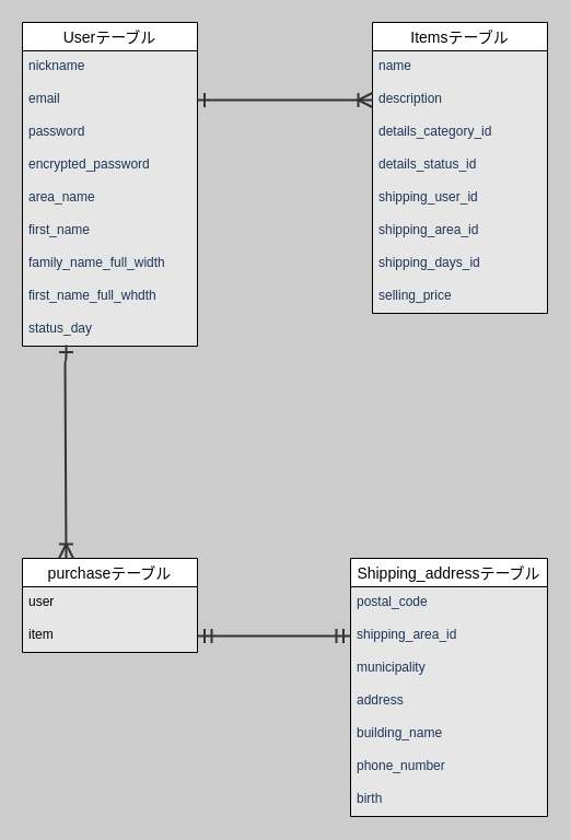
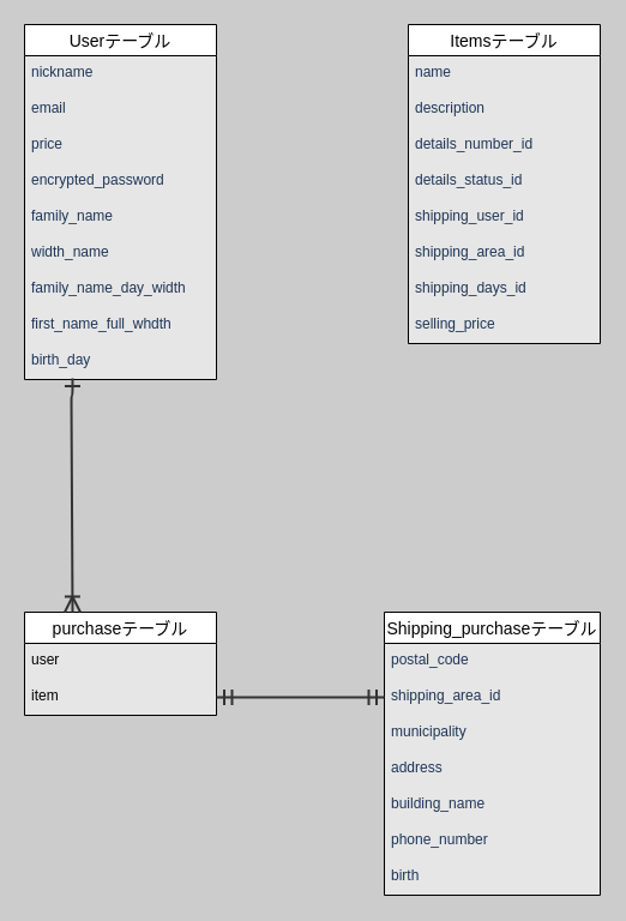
  <mxCell id="0" />
  <mxCell id="1" parent="0" />
  <mxCell id="2" value="Userテーブル" style="swimlane;fontStyle=0;childLayout=stackLayout;horizontal=1;startSize=26;horizontalStack=0;resizeParent=1;resizeParentMax=0;resizeLast=0;collapsible=1;marginBottom=0;align=center;fontSize=14;swimlaneFillColor=#E6E6E6;strokeColor=#000000;" parent="1" vertex="1"><mxGeometry x="20" y="20" width="160" height="296" as="geometry" /></mxCell>
  <mxCell id="3" value="nickname" style="text;strokeColor=none;fillColor=none;spacingLeft=4;spacingRight=4;overflow=hidden;rotatable=0;points=[[0,0.5],[1,0.5]];portConstraint=eastwest;fontSize=12;fontColor=#1D3557;" vertex="1" parent="2"><mxGeometry y="26" width="160" height="30" as="geometry" /></mxCell>
  <mxCell id="4" value="email" style="text;strokeColor=none;fillColor=none;spacingLeft=4;spacingRight=4;overflow=hidden;rotatable=0;points=[[0,0.5],[1,0.5]];portConstraint=eastwest;fontSize=12;fontColor=#1D3557;" vertex="1" parent="2"><mxGeometry y="56" width="160" height="30" as="geometry" /></mxCell>
- <mxCell id="5" value="password" style="text;strokeColor=none;fillColor=none;spacingLeft=4;spacingRight=4;overflow=hidden;rotatable=0;points=[[0,0.5],[1,0.5]];portConstraint=eastwest;fontSize=12;fontColor=#1D3557;" vertex="1" parent="2"><mxGeometry y="86" width="160" height="30" as="geometry" /></mxCell>
+ <mxCell id="5" value="price" style="text;strokeColor=none;fillColor=none;spacingLeft=4;spacingRight=4;overflow=hidden;rotatable=0;points=[[0,0.5],[1,0.5]];portConstraint=eastwest;fontSize=12;fontColor=#1D3557;" vertex="1" parent="2"><mxGeometry y="86" width="160" height="30" as="geometry" /></mxCell>
  <mxCell id="6" value="encrypted_password" style="text;strokeColor=none;fillColor=none;spacingLeft=4;spacingRight=4;overflow=hidden;rotatable=0;points=[[0,0.5],[1,0.5]];portConstraint=eastwest;fontSize=12;fontColor=#1D3557;" vertex="1" parent="2"><mxGeometry y="116" width="160" height="30" as="geometry" /></mxCell>
- <mxCell id="7" value="area_name" style="text;strokeColor=none;fillColor=none;spacingLeft=4;spacingRight=4;overflow=hidden;rotatable=0;points=[[0,0.5],[1,0.5]];portConstraint=eastwest;fontSize=12;fontColor=#1D3557;" vertex="1" parent="2"><mxGeometry y="146" width="160" height="30" as="geometry" /></mxCell>
- <mxCell id="8" value="first_name" style="text;strokeColor=none;fillColor=none;spacingLeft=4;spacingRight=4;overflow=hidden;rotatable=0;points=[[0,0.5],[1,0.5]];portConstraint=eastwest;fontSize=12;fontColor=#1D3557;" vertex="1" parent="2"><mxGeometry y="176" width="160" height="30" as="geometry" /></mxCell>
- <mxCell id="9" value="family_name_full_width" style="text;strokeColor=none;fillColor=none;spacingLeft=4;spacingRight=4;overflow=hidden;rotatable=0;points=[[0,0.5],[1,0.5]];portConstraint=eastwest;fontSize=12;fontColor=#1D3557;" vertex="1" parent="2"><mxGeometry y="206" width="160" height="30" as="geometry" /></mxCell>
+ <mxCell id="7" value="family_name" style="text;strokeColor=none;fillColor=none;spacingLeft=4;spacingRight=4;overflow=hidden;rotatable=0;points=[[0,0.5],[1,0.5]];portConstraint=eastwest;fontSize=12;fontColor=#1D3557;" vertex="1" parent="2"><mxGeometry y="146" width="160" height="30" as="geometry" /></mxCell>
+ <mxCell id="8" value="width_name" style="text;strokeColor=none;fillColor=none;spacingLeft=4;spacingRight=4;overflow=hidden;rotatable=0;points=[[0,0.5],[1,0.5]];portConstraint=eastwest;fontSize=12;fontColor=#1D3557;" vertex="1" parent="2"><mxGeometry y="176" width="160" height="30" as="geometry" /></mxCell>
+ <mxCell id="9" value="family_name_day_width" style="text;strokeColor=none;fillColor=none;spacingLeft=4;spacingRight=4;overflow=hidden;rotatable=0;points=[[0,0.5],[1,0.5]];portConstraint=eastwest;fontSize=12;fontColor=#1D3557;" vertex="1" parent="2"><mxGeometry y="206" width="160" height="30" as="geometry" /></mxCell>
  <mxCell id="10" value="first_name_full_whdth" style="text;strokeColor=none;fillColor=none;spacingLeft=4;spacingRight=4;overflow=hidden;rotatable=0;points=[[0,0.5],[1,0.5]];portConstraint=eastwest;fontSize=12;fontColor=#1D3557;" vertex="1" parent="2"><mxGeometry y="236" width="160" height="30" as="geometry" /></mxCell>
- <mxCell id="11" value="status_day" style="text;strokeColor=none;fillColor=none;spacingLeft=4;spacingRight=4;overflow=hidden;rotatable=0;points=[[0,0.5],[1,0.5]];portConstraint=eastwest;fontSize=12;fontColor=#1D3557;" vertex="1" parent="2"><mxGeometry y="266" width="160" height="30" as="geometry" /></mxCell>
+ <mxCell id="11" value="birth_day" style="text;strokeColor=none;fillColor=none;spacingLeft=4;spacingRight=4;overflow=hidden;rotatable=0;points=[[0,0.5],[1,0.5]];portConstraint=eastwest;fontSize=12;fontColor=#1D3557;" vertex="1" parent="2"><mxGeometry y="266" width="160" height="30" as="geometry" /></mxCell>
  <mxCell id="12" value="Itemsテーブル" style="swimlane;fontStyle=0;childLayout=stackLayout;horizontal=1;startSize=26;horizontalStack=0;resizeParent=1;resizeParentMax=0;resizeLast=0;collapsible=1;marginBottom=0;align=center;fontSize=14;strokeColor=#000000;swimlaneFillColor=#E6E6E6;" parent="1" vertex="1"><mxGeometry x="340" y="20" width="160" height="266" as="geometry" /></mxCell>
  <mxCell id="13" value="name" style="text;strokeColor=none;fillColor=none;spacingLeft=4;spacingRight=4;overflow=hidden;rotatable=0;points=[[0,0.5],[1,0.5]];portConstraint=eastwest;fontSize=12;fontColor=#1D3557;" vertex="1" parent="12"><mxGeometry y="26" width="160" height="30" as="geometry" /></mxCell>
  <mxCell id="14" value="description" style="text;strokeColor=none;fillColor=none;spacingLeft=4;spacingRight=4;overflow=hidden;rotatable=0;points=[[0,0.5],[1,0.5]];portConstraint=eastwest;fontSize=12;fontColor=#1D3557;" vertex="1" parent="12"><mxGeometry y="56" width="160" height="30" as="geometry" /></mxCell>
- <mxCell id="15" value="details_category_id" style="text;strokeColor=none;fillColor=none;spacingLeft=4;spacingRight=4;overflow=hidden;rotatable=0;points=[[0,0.5],[1,0.5]];portConstraint=eastwest;fontSize=12;fontColor=#1D3557;" vertex="1" parent="12"><mxGeometry y="86" width="160" height="30" as="geometry" /></mxCell>
+ <mxCell id="15" value="details_number_id" style="text;strokeColor=none;fillColor=none;spacingLeft=4;spacingRight=4;overflow=hidden;rotatable=0;points=[[0,0.5],[1,0.5]];portConstraint=eastwest;fontSize=12;fontColor=#1D3557;" vertex="1" parent="12"><mxGeometry y="86" width="160" height="30" as="geometry" /></mxCell>
  <mxCell id="16" value="details_status_id" style="text;strokeColor=none;fillColor=none;spacingLeft=4;spacingRight=4;overflow=hidden;rotatable=0;points=[[0,0.5],[1,0.5]];portConstraint=eastwest;fontSize=12;fontColor=#1D3557;" vertex="1" parent="12"><mxGeometry y="116" width="160" height="30" as="geometry" /></mxCell>
  <mxCell id="17" value="shipping_user_id" style="text;strokeColor=none;fillColor=none;spacingLeft=4;spacingRight=4;overflow=hidden;rotatable=0;points=[[0,0.5],[1,0.5]];portConstraint=eastwest;fontSize=12;fontColor=#1D3557;" vertex="1" parent="12"><mxGeometry y="146" width="160" height="30" as="geometry" /></mxCell>
  <mxCell id="18" value="shipping_area_id" style="text;strokeColor=none;fillColor=none;spacingLeft=4;spacingRight=4;overflow=hidden;rotatable=0;points=[[0,0.5],[1,0.5]];portConstraint=eastwest;fontSize=12;fontColor=#1D3557;" vertex="1" parent="12"><mxGeometry y="176" width="160" height="30" as="geometry" /></mxCell>
  <mxCell id="19" value="shipping_days_id" style="text;strokeColor=none;fillColor=none;spacingLeft=4;spacingRight=4;overflow=hidden;rotatable=0;points=[[0,0.5],[1,0.5]];portConstraint=eastwest;fontSize=12;fontColor=#1D3557;" vertex="1" parent="12"><mxGeometry y="206" width="160" height="30" as="geometry" /></mxCell>
  <mxCell id="20" value="selling_price" style="text;strokeColor=none;fillColor=none;spacingLeft=4;spacingRight=4;overflow=hidden;rotatable=0;points=[[0,0.5],[1,0.5]];portConstraint=eastwest;fontSize=12;fontColor=#1D3557;" vertex="1" parent="12"><mxGeometry y="236" width="160" height="30" as="geometry" /></mxCell>
- <mxCell id="21" value="Shipping_addressテーブル" style="swimlane;fontStyle=0;childLayout=stackLayout;horizontal=1;startSize=26;horizontalStack=0;resizeParent=1;resizeParentMax=0;resizeLast=0;collapsible=1;marginBottom=0;align=center;fontSize=14;swimlaneFillColor=#E6E6E6;strokeColor=#000000;" parent="1" vertex="1"><mxGeometry x="320" y="510" width="180" height="236" as="geometry" /></mxCell>
+ <mxCell id="21" value="Shipping_purchaseテーブル" style="swimlane;fontStyle=0;childLayout=stackLayout;horizontal=1;startSize=26;horizontalStack=0;resizeParent=1;resizeParentMax=0;resizeLast=0;collapsible=1;marginBottom=0;align=center;fontSize=14;swimlaneFillColor=#E6E6E6;strokeColor=#000000;" parent="1" vertex="1"><mxGeometry x="320" y="510" width="180" height="236" as="geometry" /></mxCell>
  <mxCell id="22" value="postal_code" style="text;strokeColor=none;fillColor=none;spacingLeft=4;spacingRight=4;overflow=hidden;rotatable=0;points=[[0,0.5],[1,0.5]];portConstraint=eastwest;fontSize=12;fontColor=#1D3557;" vertex="1" parent="21"><mxGeometry y="26" width="180" height="30" as="geometry" /></mxCell>
  <mxCell id="23" value="shipping_area_id" style="text;strokeColor=none;fillColor=none;spacingLeft=4;spacingRight=4;overflow=hidden;rotatable=0;points=[[0,0.5],[1,0.5]];portConstraint=eastwest;fontSize=12;fontColor=#1D3557;" vertex="1" parent="21"><mxGeometry y="56" width="180" height="30" as="geometry" /></mxCell>
  <mxCell id="24" value="municipality" style="text;strokeColor=none;fillColor=none;spacingLeft=4;spacingRight=4;overflow=hidden;rotatable=0;points=[[0,0.5],[1,0.5]];portConstraint=eastwest;fontSize=12;fontColor=#1D3557;" vertex="1" parent="21"><mxGeometry y="86" width="180" height="30" as="geometry" /></mxCell>
  <mxCell id="25" value="address" style="text;strokeColor=none;fillColor=none;spacingLeft=4;spacingRight=4;overflow=hidden;rotatable=0;points=[[0,0.5],[1,0.5]];portConstraint=eastwest;fontSize=12;fontColor=#1D3557;" vertex="1" parent="21"><mxGeometry y="116" width="180" height="30" as="geometry" /></mxCell>
  <mxCell id="26" value="building_name" style="text;strokeColor=none;fillColor=none;spacingLeft=4;spacingRight=4;overflow=hidden;rotatable=0;points=[[0,0.5],[1,0.5]];portConstraint=eastwest;fontSize=12;fontColor=#1D3557;" vertex="1" parent="21"><mxGeometry y="146" width="180" height="30" as="geometry" /></mxCell>
  <mxCell id="27" value="phone_number" style="text;strokeColor=none;fillColor=none;spacingLeft=4;spacingRight=4;overflow=hidden;rotatable=0;points=[[0,0.5],[1,0.5]];portConstraint=eastwest;fontSize=12;fontColor=#1D3557;" vertex="1" parent="21"><mxGeometry y="176" width="180" height="30" as="geometry" /></mxCell>
  <mxCell id="28" value="birth" style="text;strokeColor=none;fillColor=none;spacingLeft=4;spacingRight=4;overflow=hidden;rotatable=0;points=[[0,0.5],[1,0.5]];portConstraint=eastwest;fontSize=12;fontColor=#1D3557;" vertex="1" parent="21"><mxGeometry y="206" width="180" height="30" as="geometry" /></mxCell>
- <mxCell id="29" value="" style="edgeStyle=entityRelationEdgeStyle;fontSize=12;html=1;endArrow=ERoneToMany;strokeColor=#333333;strokeWidth=2;fillColor=#A8DADC;entryX=0;entryY=0.5;entryDx=0;entryDy=0;exitX=1;exitY=0.5;exitDx=0;exitDy=0;endSize=10;startArrow=ERone;startFill=0;startSize=10;" edge="1" parent="1" source="4" target="14"><mxGeometry width="100" height="100" relative="1" as="geometry"><mxPoint x="180" y="60" as="sourcePoint" /><mxPoint x="280" y="160" as="targetPoint" /></mxGeometry></mxCell>
  <mxCell id="30" value="purchaseテーブル" style="swimlane;fontStyle=0;childLayout=stackLayout;horizontal=1;startSize=26;horizontalStack=0;resizeParent=1;resizeParentMax=0;resizeLast=0;collapsible=1;marginBottom=0;align=center;fontSize=14;strokeColor=#000000;swimlaneFillColor=#E6E6E6;" vertex="1" parent="1"><mxGeometry x="20" y="510" width="160" height="86" as="geometry" /></mxCell>
  <mxCell id="31" value="user" style="text;strokeColor=none;fillColor=none;spacingLeft=4;spacingRight=4;overflow=hidden;rotatable=0;points=[[0,0.5],[1,0.5]];portConstraint=eastwest;fontSize=12;fontColor=#000000;" vertex="1" parent="30"><mxGeometry y="26" width="160" height="30" as="geometry" /></mxCell>
  <mxCell id="32" value="item" style="text;strokeColor=none;fillColor=none;spacingLeft=4;spacingRight=4;overflow=hidden;rotatable=0;points=[[0,0.5],[1,0.5]];portConstraint=eastwest;fontSize=12;fontColor=#000000;" vertex="1" parent="30"><mxGeometry y="56" width="160" height="30" as="geometry" /></mxCell>
  <mxCell id="33" value="" style="edgeStyle=entityRelationEdgeStyle;fontSize=12;html=1;endArrow=ERmandOne;strokeColor=#333333;strokeWidth=2;fillColor=#A8DADC;entryX=0;entryY=0.5;entryDx=0;entryDy=0;startArrow=ERmandOne;startFill=0;endSize=10;startSize=10;exitX=1;exitY=0.5;exitDx=0;exitDy=0;endFill=0;" edge="1" parent="1" source="32" target="23"><mxGeometry width="100" height="100" relative="1" as="geometry"><mxPoint x="180" y="550" as="sourcePoint" /><mxPoint x="280" y="450" as="targetPoint" /></mxGeometry></mxCell>
  <mxCell id="34" style="edgeStyle=orthogonalEdgeStyle;sketch=0;orthogonalLoop=1;jettySize=auto;html=1;strokeColor=#333333;strokeWidth=2;fillColor=#A8DADC;fontSize=14;fontColor=#000000;endArrow=ERoneToMany;endFill=0;entryX=0.25;entryY=0;entryDx=0;entryDy=0;startArrow=ERone;startFill=0;endSize=10;startSize=10;" edge="1" parent="1" target="30"><mxGeometry relative="1" as="geometry"><mxPoint x="60" y="315" as="sourcePoint" /><mxPoint x="60" y="510" as="targetPoint" /><Array as="points"><mxPoint x="60" y="330" /><mxPoint x="59" y="330" /><mxPoint x="59" y="510" /></Array></mxGeometry></mxCell>
